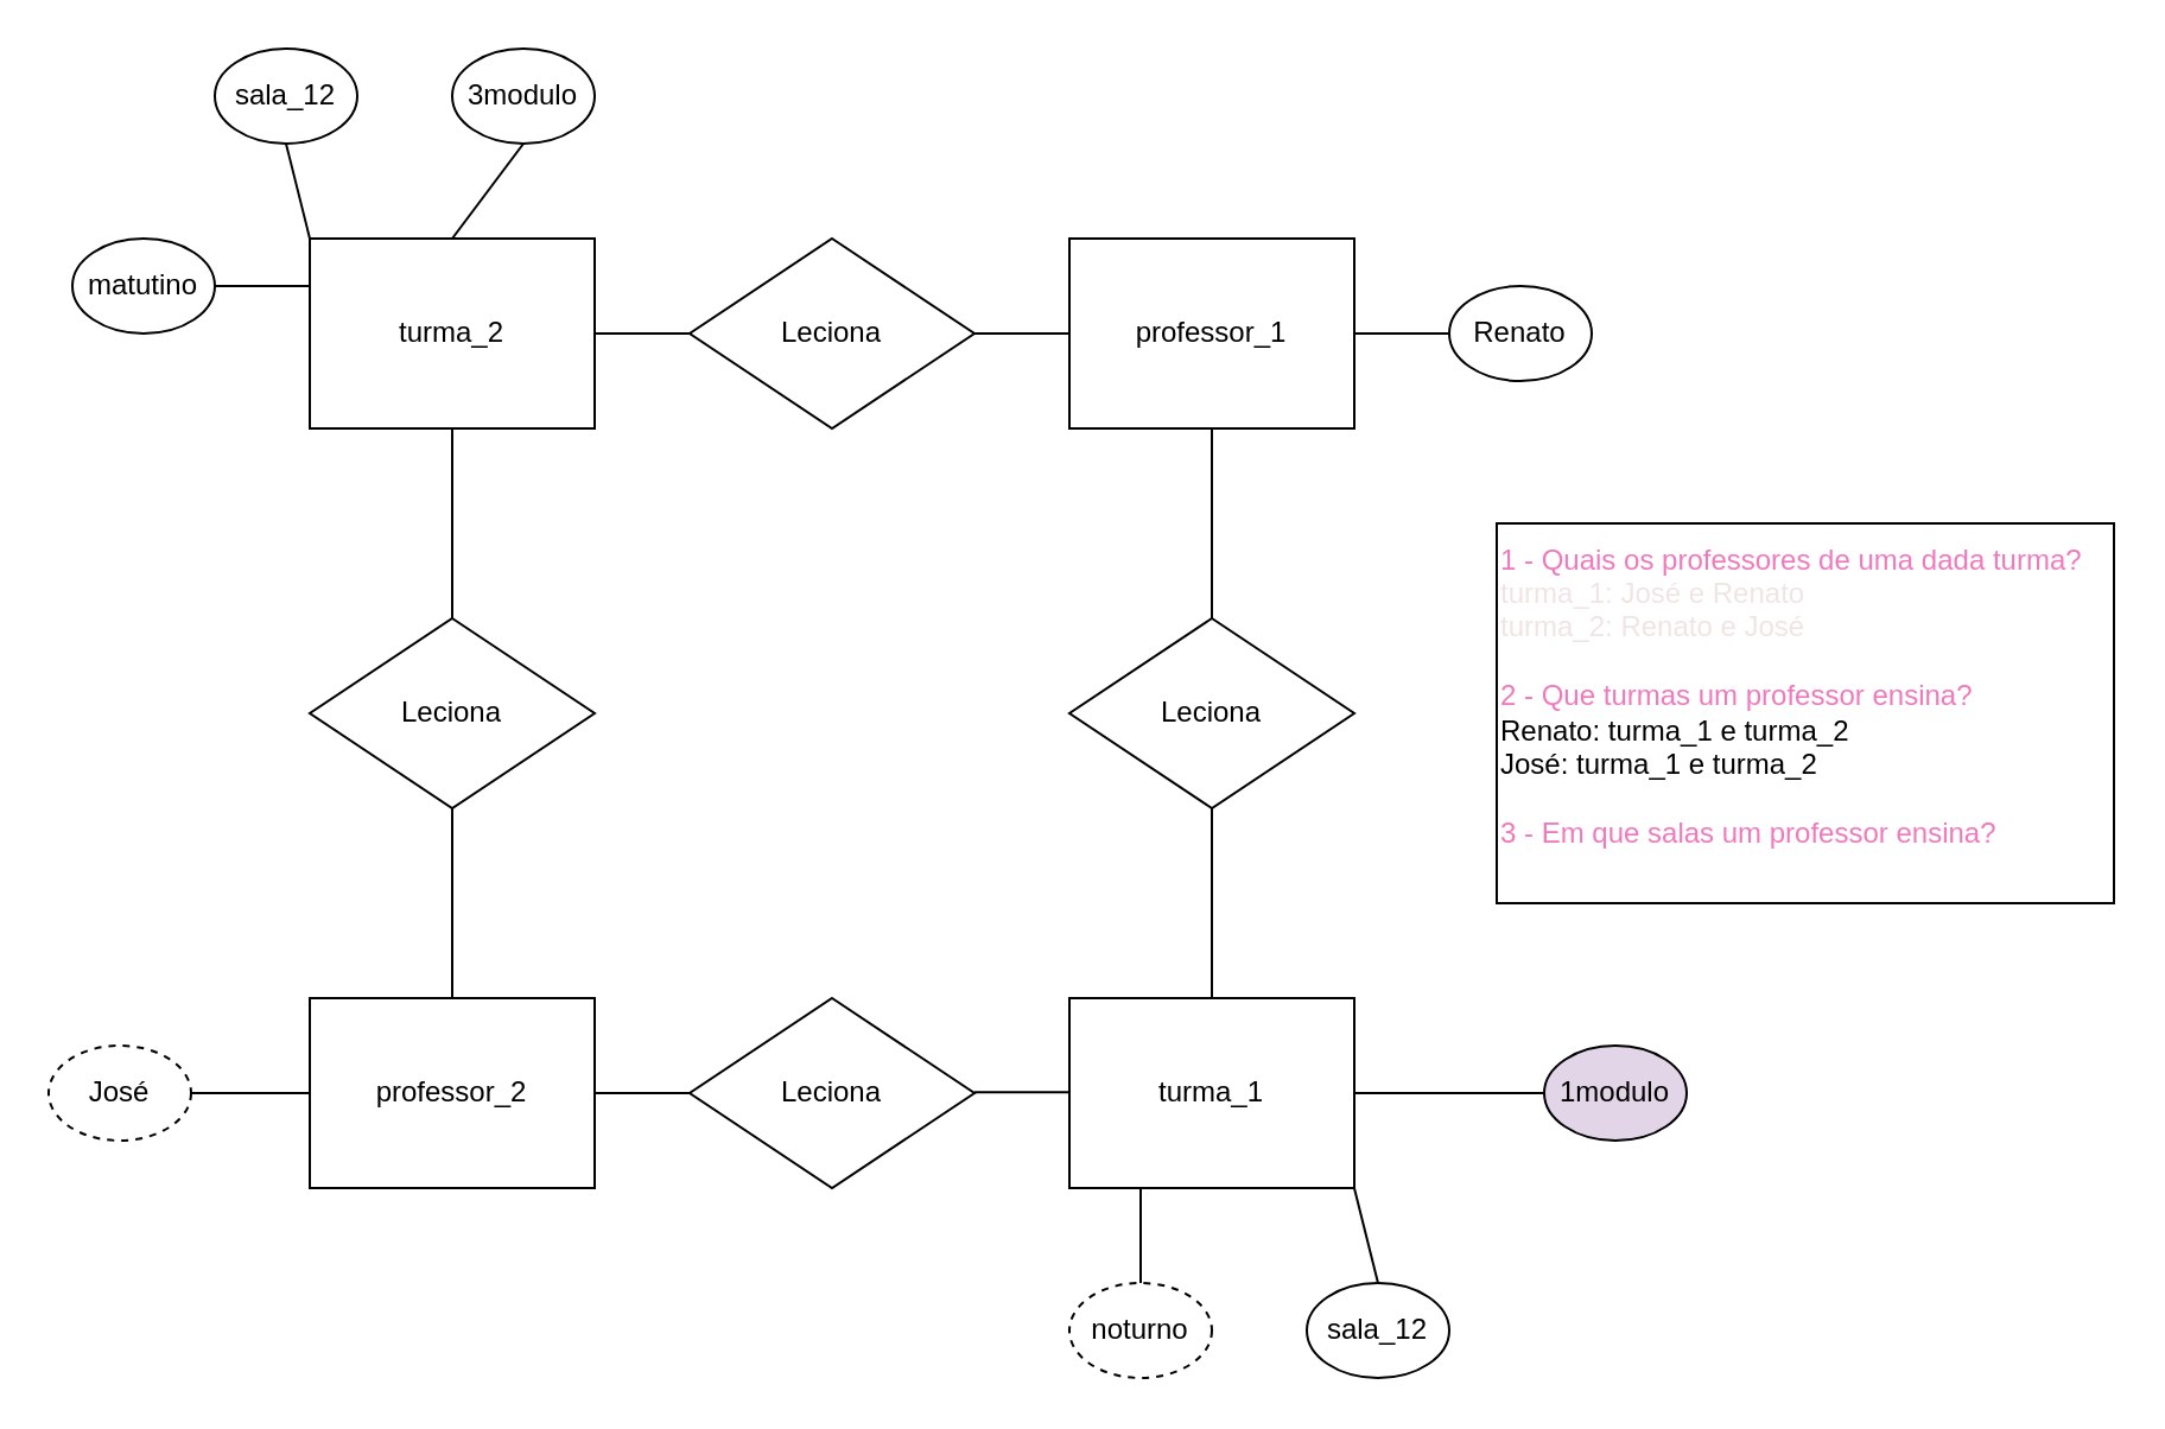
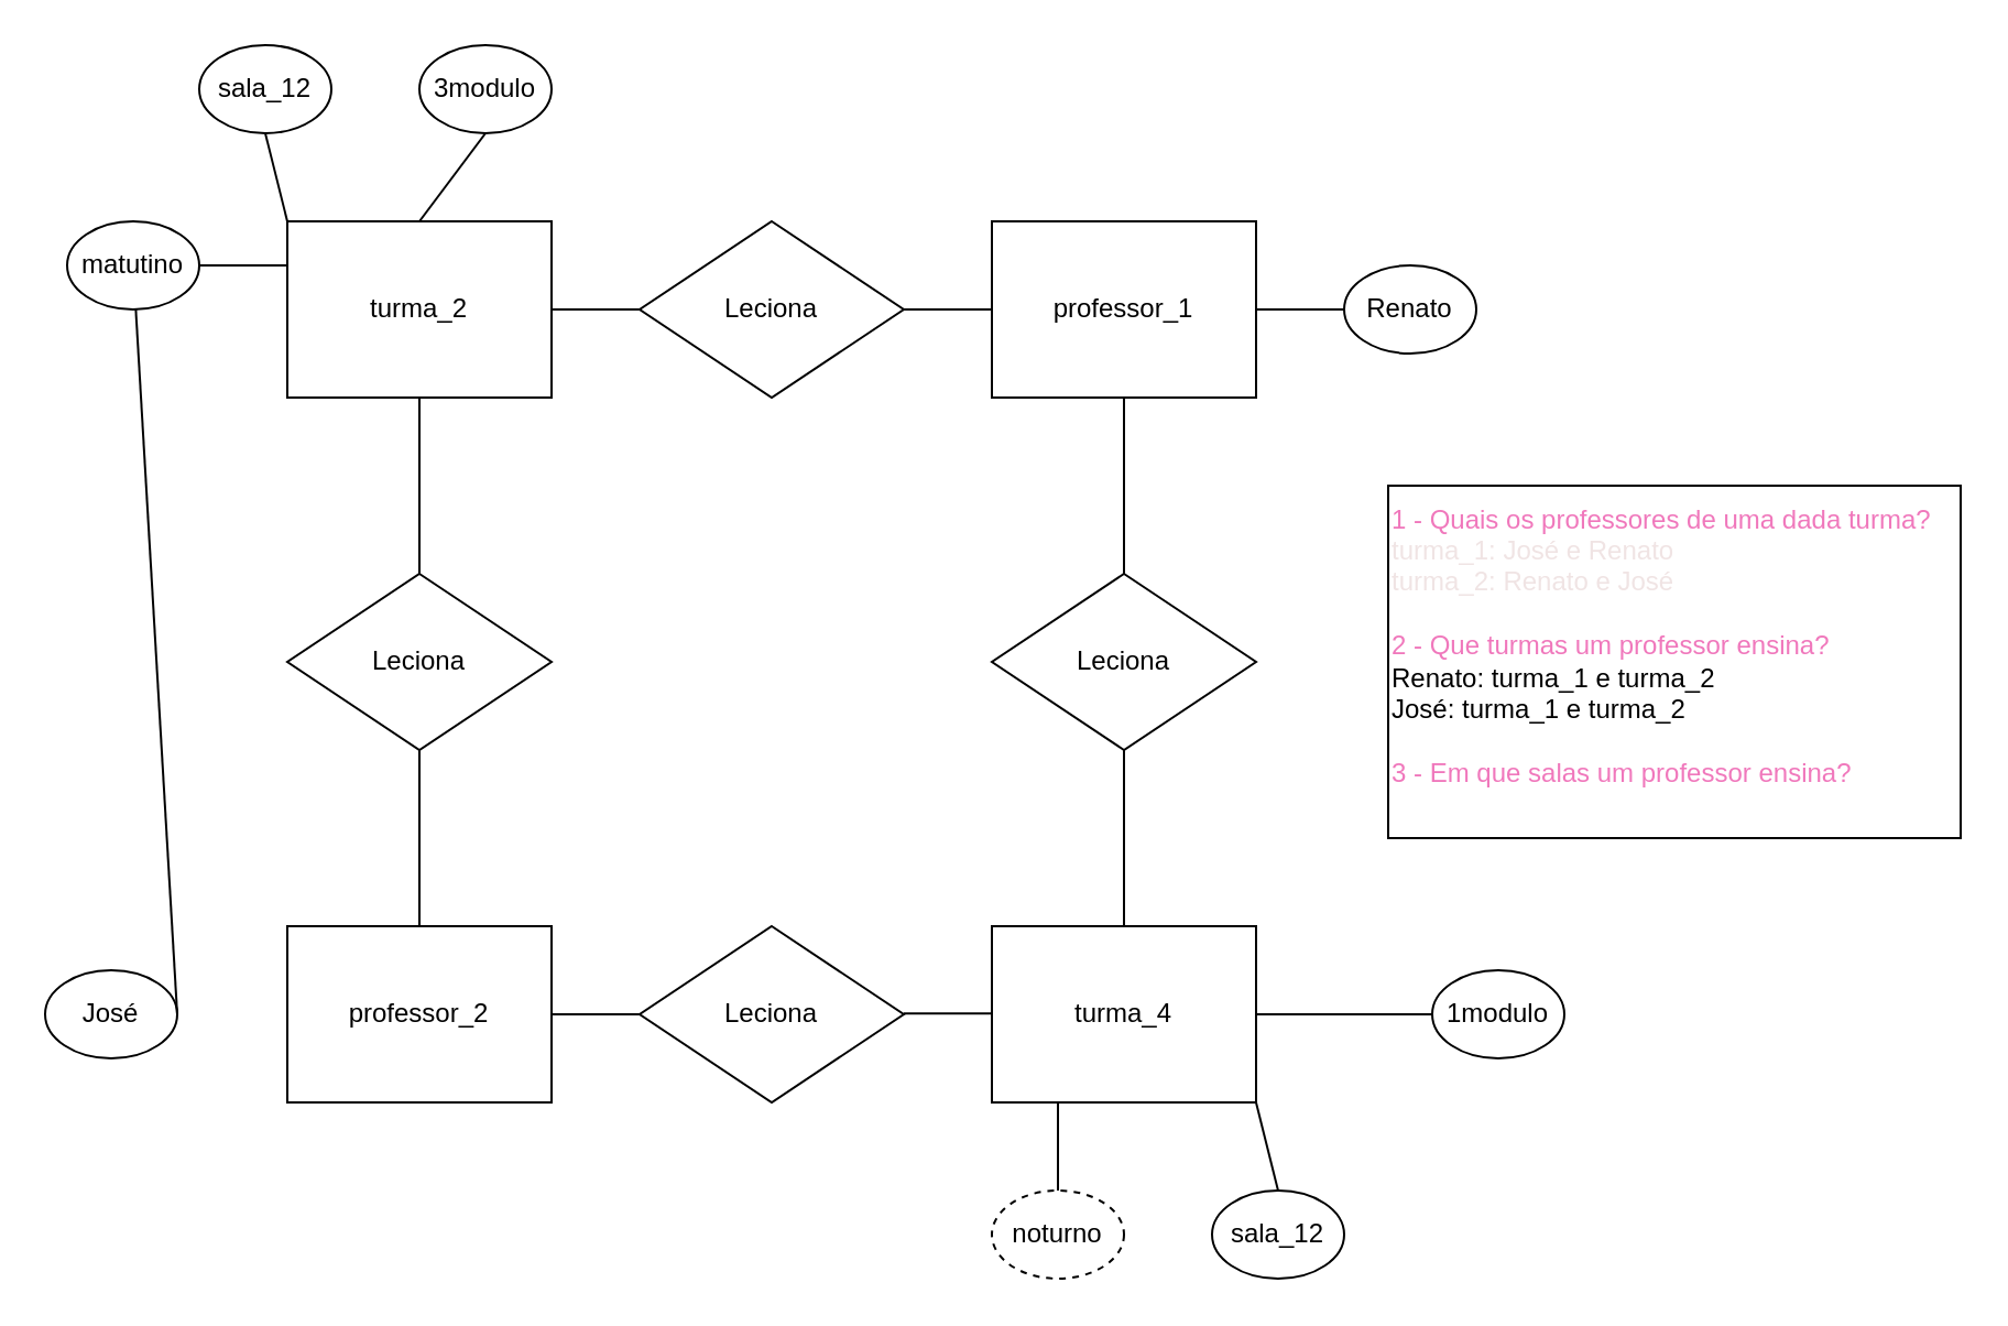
  <mxCell id="0" />
  <mxCell id="1" parent="0" />
  <mxCell id="2" value="professor_1" style="rounded=0;whiteSpace=wrap;html=1;" vertex="1" parent="1"><mxGeometry x="450" y="100" width="120" height="80" as="geometry" /></mxCell>
  <mxCell id="3" value="Leciona" style="rhombus;whiteSpace=wrap;html=1;" vertex="1" parent="1"><mxGeometry x="450" y="260" width="120" height="80" as="geometry" /></mxCell>
  <mxCell id="4" value="professor_2" style="rounded=0;whiteSpace=wrap;html=1;" vertex="1" parent="1"><mxGeometry x="130" y="420" width="120" height="80" as="geometry" /></mxCell>
  <mxCell id="5" value="Leciona" style="rhombus;whiteSpace=wrap;html=1;" vertex="1" parent="1"><mxGeometry x="290" y="100" width="120" height="80" as="geometry" /></mxCell>
- <mxCell id="6" value="turma_1" style="rounded=0;whiteSpace=wrap;html=1;" vertex="1" parent="1"><mxGeometry x="450" y="420" width="120" height="80" as="geometry" /></mxCell>
+ <mxCell id="6" value="turma_4" style="rounded=0;whiteSpace=wrap;html=1;" vertex="1" parent="1"><mxGeometry x="450" y="420" width="120" height="80" as="geometry" /></mxCell>
  <mxCell id="7" value="turma_2" style="rounded=0;whiteSpace=wrap;html=1;" vertex="1" parent="1"><mxGeometry x="130" y="100" width="120" height="80" as="geometry" /></mxCell>
  <mxCell id="8" value="Leciona" style="rhombus;whiteSpace=wrap;html=1;" vertex="1" parent="1"><mxGeometry x="130" y="260" width="120" height="80" as="geometry" /></mxCell>
  <mxCell id="9" value="Leciona" style="rhombus;whiteSpace=wrap;html=1;" vertex="1" parent="1"><mxGeometry x="290" y="420" width="120" height="80" as="geometry" /></mxCell>
- <mxCell id="10" value="José" style="ellipse;whiteSpace=wrap;html=1;dashed=1;" vertex="1" parent="1"><mxGeometry x="20" y="440" width="60" height="40" as="geometry" /></mxCell>
+ <mxCell id="10" value="José" style="ellipse;whiteSpace=wrap;html=1;" vertex="1" parent="1"><mxGeometry x="20" y="440" width="60" height="40" as="geometry" /></mxCell>
  <mxCell id="11" value="" style="endArrow=none;html=1;rounded=0;exitX=1;exitY=0.5;exitDx=0;exitDy=0;" edge="1" parent="1" source="6"><mxGeometry width="50" height="50" relative="1" as="geometry"><mxPoint x="350" y="410" as="sourcePoint" /><mxPoint x="650" y="460" as="targetPoint" /></mxGeometry></mxCell>
- <mxCell id="12" value="" style="endArrow=none;html=1;rounded=0;exitX=1;exitY=0.5;exitDx=0;exitDy=0;entryX=0;entryY=0.5;entryDx=0;entryDy=0;" edge="1" parent="1" source="10" target="4"><mxGeometry width="50" height="50" relative="1" as="geometry"><mxPoint x="350" y="410" as="sourcePoint" /><mxPoint x="400" y="360" as="targetPoint" /></mxGeometry></mxCell>
- <mxCell id="13" value="1modulo" style="ellipse;whiteSpace=wrap;html=1;fillColor=#e1d5e7;" vertex="1" parent="1"><mxGeometry x="650" y="440" width="60" height="40" as="geometry" /></mxCell>
+ <mxCell id="12" value="" style="endArrow=none;html=1;rounded=0;exitX=1;exitY=0.5;exitDx=0;exitDy=0;" edge="1" parent="1" source="10" target="18"><mxGeometry width="50" height="50" relative="1" as="geometry"><mxPoint x="350" y="410" as="sourcePoint" /><mxPoint x="400" y="360" as="targetPoint" /></mxGeometry></mxCell>
+ <mxCell id="13" value="1modulo" style="ellipse;whiteSpace=wrap;html=1;" vertex="1" parent="1"><mxGeometry x="650" y="440" width="60" height="40" as="geometry" /></mxCell>
  <mxCell id="14" value="sala_12" style="ellipse;whiteSpace=wrap;html=1;" vertex="1" parent="1"><mxGeometry x="550" y="540" width="60" height="40" as="geometry" /></mxCell>
  <mxCell id="15" value="noturno" style="ellipse;whiteSpace=wrap;html=1;dashed=1;" vertex="1" parent="1"><mxGeometry x="450" y="540" width="60" height="40" as="geometry" /></mxCell>
  <mxCell id="16" value="" style="endArrow=none;html=1;rounded=0;exitX=0.5;exitY=0;exitDx=0;exitDy=0;" edge="1" parent="1" source="15"><mxGeometry width="50" height="50" relative="1" as="geometry"><mxPoint x="430" y="550" as="sourcePoint" /><mxPoint x="480" y="500" as="targetPoint" /></mxGeometry></mxCell>
  <mxCell id="17" value="" style="endArrow=none;html=1;rounded=0;exitX=0.5;exitY=0;exitDx=0;exitDy=0;" edge="1" parent="1" source="14"><mxGeometry width="50" height="50" relative="1" as="geometry"><mxPoint x="520" y="550" as="sourcePoint" /><mxPoint x="570" y="500" as="targetPoint" /></mxGeometry></mxCell>
  <mxCell id="18" value="matutino" style="ellipse;whiteSpace=wrap;html=1;" vertex="1" parent="1"><mxGeometry x="30" y="100" width="60" height="40" as="geometry" /></mxCell>
  <mxCell id="19" value="sala_12" style="ellipse;whiteSpace=wrap;html=1;" vertex="1" parent="1"><mxGeometry x="90" y="20" width="60" height="40" as="geometry" /></mxCell>
  <mxCell id="20" value="3modulo" style="ellipse;whiteSpace=wrap;html=1;" vertex="1" parent="1"><mxGeometry x="190" y="20" width="60" height="40" as="geometry" /></mxCell>
  <mxCell id="21" value="" style="endArrow=none;html=1;rounded=0;exitX=0;exitY=0.25;exitDx=0;exitDy=0;" edge="1" parent="1" source="7"><mxGeometry width="50" height="50" relative="1" as="geometry"><mxPoint x="40" y="170" as="sourcePoint" /><mxPoint x="90" y="120" as="targetPoint" /></mxGeometry></mxCell>
  <mxCell id="22" value="" style="endArrow=none;html=1;rounded=0;exitX=0;exitY=0;exitDx=0;exitDy=0;" edge="1" parent="1" source="7"><mxGeometry width="50" height="50" relative="1" as="geometry"><mxPoint x="70" y="110" as="sourcePoint" /><mxPoint x="120" as="targetPoint" y="60" /></mxGeometry></mxCell>
  <mxCell id="23" value="" style="endArrow=none;html=1;rounded=0;exitX=0.5;exitY=0;exitDx=0;exitDy=0;" edge="1" parent="1" source="7"><mxGeometry width="50" height="50" relative="1" as="geometry"><mxPoint x="170" y="110" as="sourcePoint" /><mxPoint x="220" as="targetPoint" y="60" /></mxGeometry></mxCell>
  <mxCell id="24" value="Renato" style="ellipse;whiteSpace=wrap;html=1;" vertex="1" parent="1"><mxGeometry x="610" y="120" width="60" height="40" as="geometry" /></mxCell>
  <mxCell id="25" value="" style="endArrow=none;html=1;rounded=0;exitX=1;exitY=0.5;exitDx=0;exitDy=0;" edge="1" parent="1" source="2"><mxGeometry width="50" height="50" relative="1" as="geometry"><mxPoint x="560" y="190" as="sourcePoint" /><mxPoint x="610" y="140" as="targetPoint" /></mxGeometry></mxCell>
  <mxCell id="26" value="" style="endArrow=none;html=1;rounded=0;exitX=0.5;exitY=0;exitDx=0;exitDy=0;" edge="1" parent="1" source="8"><mxGeometry width="50" height="50" relative="1" as="geometry"><mxPoint x="140" y="230" as="sourcePoint" /><mxPoint x="190" y="180" as="targetPoint" /></mxGeometry></mxCell>
  <mxCell id="27" value="" style="endArrow=none;html=1;rounded=0;exitX=0.5;exitY=0;exitDx=0;exitDy=0;" edge="1" parent="1"><mxGeometry width="50" height="50" relative="1" as="geometry"><mxPoint x="190" y="420" as="sourcePoint" /><mxPoint x="190" y="340" as="targetPoint" /></mxGeometry></mxCell>
  <mxCell id="28" value="" style="endArrow=none;html=1;rounded=0;exitX=0.5;exitY=0;exitDx=0;exitDy=0;" edge="1" parent="1"><mxGeometry width="50" height="50" relative="1" as="geometry"><mxPoint x="510" y="260" as="sourcePoint" /><mxPoint x="510" y="180" as="targetPoint" /></mxGeometry></mxCell>
  <mxCell id="29" value="" style="endArrow=none;html=1;rounded=0;exitX=0.5;exitY=0;exitDx=0;exitDy=0;" edge="1" parent="1"><mxGeometry width="50" height="50" relative="1" as="geometry"><mxPoint x="510" y="420" as="sourcePoint" /><mxPoint x="510" y="340" as="targetPoint" /></mxGeometry></mxCell>
  <mxCell id="30" value="" style="endArrow=none;html=1;rounded=0;exitX=0;exitY=0.5;exitDx=0;exitDy=0;" edge="1" parent="1" source="9"><mxGeometry width="50" height="50" relative="1" as="geometry"><mxPoint x="250" y="540" as="sourcePoint" /><mxPoint x="250" y="460" as="targetPoint" /></mxGeometry></mxCell>
  <mxCell id="31" value="" style="endArrow=none;html=1;rounded=0;exitX=0;exitY=0.5;exitDx=0;exitDy=0;" edge="1" parent="1"><mxGeometry width="50" height="50" relative="1" as="geometry"><mxPoint x="450" y="459.58" as="sourcePoint" /><mxPoint x="410" y="459.58" as="targetPoint" /></mxGeometry></mxCell>
  <mxCell id="32" value="" style="endArrow=none;html=1;rounded=0;exitX=0;exitY=0.5;exitDx=0;exitDy=0;" edge="1" parent="1"><mxGeometry width="50" height="50" relative="1" as="geometry"><mxPoint x="290" y="140" as="sourcePoint" /><mxPoint x="250" y="140" as="targetPoint" /></mxGeometry></mxCell>
  <mxCell id="33" value="" style="endArrow=none;html=1;rounded=0;exitX=0;exitY=0.5;exitDx=0;exitDy=0;" edge="1" parent="1"><mxGeometry width="50" height="50" relative="1" as="geometry"><mxPoint x="450" y="140" as="sourcePoint" /><mxPoint x="410" y="140" as="targetPoint" /></mxGeometry></mxCell>
  <mxCell id="34" value="&lt;div&gt;&lt;font color=&quot;#f078bc&quot;&gt;1 - Quais os professores de uma dada turma?&lt;/font&gt;&lt;/div&gt;&lt;div&gt;&lt;font color=&quot;#f0e4e4&quot;&gt;turma_1: José e Renato&lt;/font&gt;&lt;/div&gt;&lt;div&gt;&lt;font color=&quot;#f0e4e4&quot;&gt;turma_2: Renato e José&lt;/font&gt;&lt;/div&gt;&lt;div&gt;&lt;font color=&quot;#f0e4e4&quot;&gt;&lt;br&gt;&lt;/font&gt;&lt;/div&gt;&lt;div&gt;&lt;font color=&quot;#f078bc&quot;&gt;2 - Que turmas um professor ensina?&lt;/font&gt;&lt;/div&gt;&lt;div&gt;Renato: turma_1 e turma_2&lt;/div&gt;&lt;div&gt;José: turma_1 e turma_2&lt;/div&gt;&lt;div&gt;&lt;span style=&quot;background-color: initial;&quot;&gt;&lt;br&gt;&lt;/span&gt;&lt;/div&gt;&lt;div&gt;&lt;span style=&quot;background-color: initial;&quot;&gt;&lt;font color=&quot;#f078bc&quot;&gt;3 - Em que salas um professor ensina?&lt;/font&gt;&lt;/span&gt;&lt;br&gt;&lt;/div&gt;&lt;div&gt;&lt;font color=&quot;#ffffff&quot;&gt;Renato e José: sala_12&lt;/font&gt;&lt;/div&gt;" style="rounded=0;whiteSpace=wrap;html=1;align=left;fillColor=default;gradientColor=none;strokeColor=default;" vertex="1" parent="1"><mxGeometry x="630" y="220" width="260" height="160" as="geometry" /></mxCell>
